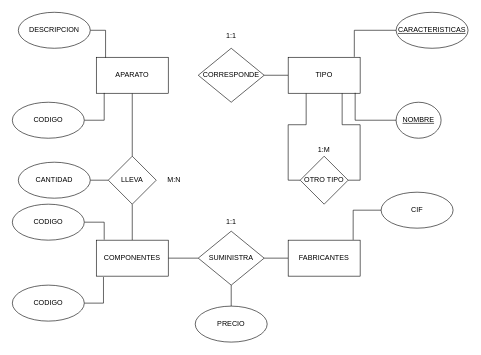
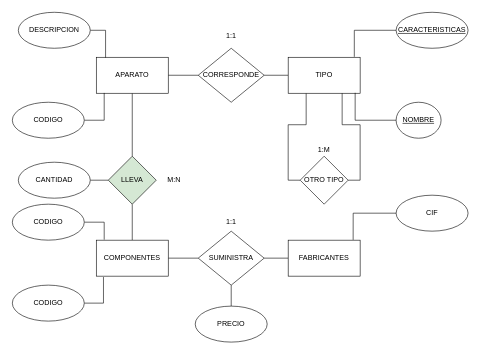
  <mxCell id="0" />
  <mxCell id="1" parent="0" />
  <mxCell id="2" style="edgeStyle=orthogonalEdgeStyle;rounded=0;orthogonalLoop=1;jettySize=auto;html=1;exitX=1;exitY=0.5;exitDx=0;exitDy=0;entryX=0;entryY=0.5;entryDx=0;entryDy=0;endArrow=none;endFill=0;" edge="1" parent="1" source="3" target="8"><mxGeometry relative="1" as="geometry" /></mxCell>
  <mxCell id="3" value="CORRESPONDE" style="rhombus;whiteSpace=wrap;html=1;" vertex="1" parent="1"><mxGeometry x="330" y="80" width="110" height="90" as="geometry" /></mxCell>
+ <mxCell id="4" style="edgeStyle=orthogonalEdgeStyle;rounded=0;orthogonalLoop=1;jettySize=auto;html=1;exitX=1;exitY=0.5;exitDx=0;exitDy=0;entryX=0;entryY=0.5;entryDx=0;entryDy=0;endArrow=none;endFill=0;" edge="1" parent="1" source="6" target="3"><mxGeometry relative="1" as="geometry" /></mxCell>
  <mxCell id="5" style="edgeStyle=orthogonalEdgeStyle;rounded=0;orthogonalLoop=1;jettySize=auto;html=1;exitX=0.5;exitY=1;exitDx=0;exitDy=0;entryX=0.5;entryY=0;entryDx=0;entryDy=0;endArrow=none;endFill=0;" edge="1" parent="1" source="6" target="19"><mxGeometry relative="1" as="geometry" /></mxCell>
  <mxCell id="6" value="APARATO" style="rounded=0;whiteSpace=wrap;html=1;" vertex="1" parent="1"><mxGeometry x="160" y="95" width="120" height="60" as="geometry" /></mxCell>
  <mxCell id="7" style="edgeStyle=orthogonalEdgeStyle;rounded=0;orthogonalLoop=1;jettySize=auto;html=1;exitX=0.25;exitY=1;exitDx=0;exitDy=0;entryX=0;entryY=0.5;entryDx=0;entryDy=0;endArrow=none;endFill=0;" edge="1" parent="1" source="8" target="27"><mxGeometry relative="1" as="geometry" /></mxCell>
  <mxCell id="8" value="TIPO" style="rounded=0;whiteSpace=wrap;html=1;" vertex="1" parent="1"><mxGeometry x="480" y="95" width="120" height="60" as="geometry" /></mxCell>
  <mxCell id="9" style="edgeStyle=orthogonalEdgeStyle;rounded=0;orthogonalLoop=1;jettySize=auto;html=1;exitX=1;exitY=0.5;exitDx=0;exitDy=0;entryX=0.11;entryY=0.991;entryDx=0;entryDy=0;entryPerimeter=0;endArrow=none;endFill=0;" edge="1" parent="1" source="10" target="6"><mxGeometry relative="1" as="geometry" /></mxCell>
  <mxCell id="10" value="CODIGO&lt;span style=&quot;color: rgba(0 , 0 , 0 , 0) ; font-family: monospace ; font-size: 0px&quot;&gt;%3CmxGraphModel%3E%3Croot%3E%3CmxCell%20id%3D%220%22%2F%3E%3CmxCell%20id%3D%221%22%20parent%3D%220%22%2F%3E%3CmxCell%20id%3D%222%22%20value%3D%22APARATO%22%20style%3D%22rounded%3D0%3BwhiteSpace%3Dwrap%3Bhtml%3D1%3B%22%20vertex%3D%221%22%20parent%3D%221%22%3E%3CmxGeometry%20x%3D%2220%22%20y%3D%22200%22%20width%3D%22120%22%20height%3D%2260%22%20as%3D%22geometry%22%2F%3E%3C%2FmxCell%3E%3C%2Froot%3E%3C%2FmxGraphModel%3E&lt;/span&gt;" style="ellipse;whiteSpace=wrap;html=1;" vertex="1" parent="1"><mxGeometry x="20" y="170" width="120" height="60" as="geometry" /></mxCell>
  <mxCell id="11" style="edgeStyle=orthogonalEdgeStyle;rounded=0;orthogonalLoop=1;jettySize=auto;html=1;exitX=1;exitY=0.5;exitDx=0;exitDy=0;entryX=0.129;entryY=0.011;entryDx=0;entryDy=0;entryPerimeter=0;endArrow=none;endFill=0;" edge="1" parent="1" source="12" target="6"><mxGeometry relative="1" as="geometry" /></mxCell>
  <mxCell id="12" value="DESCRIPCION" style="ellipse;whiteSpace=wrap;html=1;" vertex="1" parent="1"><mxGeometry x="30" y="20" width="120" height="60" as="geometry" /></mxCell>
  <mxCell id="13" style="edgeStyle=orthogonalEdgeStyle;rounded=0;orthogonalLoop=1;jettySize=auto;html=1;exitX=0;exitY=0.5;exitDx=0;exitDy=0;entryX=0.919;entryY=-0.012;entryDx=0;entryDy=0;entryPerimeter=0;endArrow=none;endFill=0;" edge="1" parent="1" source="14" target="8"><mxGeometry relative="1" as="geometry" /></mxCell>
  <mxCell id="14" value="&lt;u&gt;CARACTERISTICAS&lt;/u&gt;" style="ellipse;whiteSpace=wrap;html=1;" vertex="1" parent="1"><mxGeometry x="660" y="20" width="120" height="60" as="geometry" /></mxCell>
  <mxCell id="15" style="edgeStyle=orthogonalEdgeStyle;rounded=0;orthogonalLoop=1;jettySize=auto;html=1;exitX=0;exitY=0.5;exitDx=0;exitDy=0;entryX=0.931;entryY=0.988;entryDx=0;entryDy=0;entryPerimeter=0;endArrow=none;endFill=0;" edge="1" parent="1" source="16" target="8"><mxGeometry relative="1" as="geometry" /></mxCell>
  <mxCell id="16" value="&lt;u&gt;NOMBRE&lt;/u&gt;" style="ellipse;whiteSpace=wrap;html=1;" vertex="1" parent="1"><mxGeometry x="660" y="170" width="75" height="60" as="geometry" /></mxCell>
  <mxCell id="17" style="edgeStyle=orthogonalEdgeStyle;rounded=0;orthogonalLoop=1;jettySize=auto;html=1;exitX=0.5;exitY=1;exitDx=0;exitDy=0;entryX=0.5;entryY=0;entryDx=0;entryDy=0;endArrow=none;endFill=0;" edge="1" parent="1" source="19" target="21"><mxGeometry relative="1" as="geometry" /></mxCell>
  <mxCell id="18" style="edgeStyle=orthogonalEdgeStyle;rounded=0;orthogonalLoop=1;jettySize=auto;html=1;exitX=0;exitY=0.5;exitDx=0;exitDy=0;entryX=1;entryY=0.5;entryDx=0;entryDy=0;endArrow=none;endFill=0;" edge="1" parent="1" source="19" target="35"><mxGeometry relative="1" as="geometry" /></mxCell>
- <mxCell id="19" value="LLEVA" style="rhombus;whiteSpace=wrap;html=1;" vertex="1" parent="1"><mxGeometry x="180" y="260" width="80" height="80" as="geometry" /></mxCell>
+ <mxCell id="19" value="LLEVA" style="rhombus;whiteSpace=wrap;html=1;fillColor=#d5e8d4;" vertex="1" parent="1"><mxGeometry x="180" y="260" width="80" height="80" as="geometry" /></mxCell>
  <mxCell id="20" style="edgeStyle=orthogonalEdgeStyle;rounded=0;orthogonalLoop=1;jettySize=auto;html=1;exitX=1;exitY=0.5;exitDx=0;exitDy=0;entryX=0;entryY=0.5;entryDx=0;entryDy=0;endArrow=none;endFill=0;" edge="1" parent="1" source="21" target="30"><mxGeometry relative="1" as="geometry" /></mxCell>
  <mxCell id="21" value="COMPONENTES" style="rounded=0;whiteSpace=wrap;html=1;" vertex="1" parent="1"><mxGeometry x="160" y="400" width="120" height="60" as="geometry" /></mxCell>
  <mxCell id="22" style="edgeStyle=orthogonalEdgeStyle;rounded=0;orthogonalLoop=1;jettySize=auto;html=1;exitX=1;exitY=0.5;exitDx=0;exitDy=0;entryX=0.11;entryY=-0.014;entryDx=0;entryDy=0;entryPerimeter=0;endArrow=none;endFill=0;" edge="1" parent="1" source="23" target="21"><mxGeometry relative="1" as="geometry" /></mxCell>
  <mxCell id="23" value="CODIGO&lt;span style=&quot;color: rgba(0 , 0 , 0 , 0) ; font-family: monospace ; font-size: 0px&quot;&gt;%3CmxGraphModel%3E%3Croot%3E%3CmxCell%20id%3D%220%22%2F%3E%3CmxCell%20id%3D%221%22%20parent%3D%220%22%2F%3E%3CmxCell%20id%3D%222%22%20value%3D%22APARATO%22%20style%3D%22rounded%3D0%3BwhiteSpace%3Dwrap%3Bhtml%3D1%3B%22%20vertex%3D%221%22%20parent%3D%221%22%3E%3CmxGeometry%20x%3D%2220%22%20y%3D%22200%22%20width%3D%22120%22%20height%3D%2260%22%20as%3D%22geometry%22%2F%3E%3C%2FmxCell%3E%3C%2Froot%3E%3C%2FmxGraphModel%3E&lt;/span&gt;" style="ellipse;whiteSpace=wrap;html=1;" vertex="1" parent="1"><mxGeometry x="20" y="340" width="120" height="60" as="geometry" /></mxCell>
  <mxCell id="24" style="edgeStyle=orthogonalEdgeStyle;rounded=0;orthogonalLoop=1;jettySize=auto;html=1;exitX=1;exitY=0.5;exitDx=0;exitDy=0;entryX=0.1;entryY=1.025;entryDx=0;entryDy=0;entryPerimeter=0;endArrow=none;endFill=0;" edge="1" parent="1" source="25" target="21"><mxGeometry relative="1" as="geometry" /></mxCell>
  <mxCell id="25" value="CODIGO&lt;span style=&quot;color: rgba(0 , 0 , 0 , 0) ; font-family: monospace ; font-size: 0px&quot;&gt;%3CmxGraphModel%3E%3Croot%3E%3CmxCell%20id%3D%220%22%2F%3E%3CmxCell%20id%3D%221%22%20parent%3D%220%22%2F%3E%3CmxCell%20id%3D%222%22%20value%3D%22APARATO%22%20style%3D%22rounded%3D0%3BwhiteSpace%3Dwrap%3Bhtml%3D1%3B%22%20vertex%3D%221%22%20parent%3D%221%22%3E%3CmxGeometry%20x%3D%2220%22%20y%3D%22200%22%20width%3D%22120%22%20height%3D%2260%22%20as%3D%22geometry%22%2F%3E%3C%2FmxCell%3E%3C%2Froot%3E%3C%2FmxGraphModel%3E&lt;/span&gt;" style="ellipse;whiteSpace=wrap;html=1;" vertex="1" parent="1"><mxGeometry x="20" y="475" width="120" height="60" as="geometry" /></mxCell>
  <mxCell id="26" style="edgeStyle=orthogonalEdgeStyle;rounded=0;orthogonalLoop=1;jettySize=auto;html=1;exitX=1;exitY=0.5;exitDx=0;exitDy=0;entryX=0.75;entryY=1;entryDx=0;entryDy=0;endArrow=none;endFill=0;" edge="1" parent="1" source="27" target="8"><mxGeometry relative="1" as="geometry" /></mxCell>
  <mxCell id="27" value="OTRO TIPO" style="rhombus;whiteSpace=wrap;html=1;" vertex="1" parent="1"><mxGeometry x="500" y="260" width="80" height="80" as="geometry" /></mxCell>
  <mxCell id="28" style="edgeStyle=orthogonalEdgeStyle;rounded=0;orthogonalLoop=1;jettySize=auto;html=1;exitX=1;exitY=0.5;exitDx=0;exitDy=0;entryX=0;entryY=0.5;entryDx=0;entryDy=0;endArrow=none;endFill=0;" edge="1" parent="1" source="30" target="31"><mxGeometry relative="1" as="geometry" /></mxCell>
  <mxCell id="29" style="edgeStyle=orthogonalEdgeStyle;rounded=0;orthogonalLoop=1;jettySize=auto;html=1;exitX=0.5;exitY=1;exitDx=0;exitDy=0;entryX=0.5;entryY=0;entryDx=0;entryDy=0;endArrow=none;endFill=0;" edge="1" parent="1" source="30" target="34"><mxGeometry relative="1" as="geometry" /></mxCell>
  <mxCell id="30" value="SUMINISTRA" style="rhombus;whiteSpace=wrap;html=1;" vertex="1" parent="1"><mxGeometry x="330" y="385" width="110" height="90" as="geometry" /></mxCell>
  <mxCell id="31" value="FABRICANTES" style="rounded=0;whiteSpace=wrap;html=1;" vertex="1" parent="1"><mxGeometry x="480" y="400" width="120" height="60" as="geometry" /></mxCell>
  <mxCell id="32" style="edgeStyle=orthogonalEdgeStyle;rounded=0;orthogonalLoop=1;jettySize=auto;html=1;exitX=0;exitY=0.5;exitDx=0;exitDy=0;entryX=0.903;entryY=-0.008;entryDx=0;entryDy=0;entryPerimeter=0;endArrow=none;endFill=0;" edge="1" parent="1" source="33" target="31"><mxGeometry relative="1" as="geometry" /></mxCell>
- <mxCell id="33" value="CIF" style="ellipse;whiteSpace=wrap;html=1;" vertex="1" parent="1"><mxGeometry x="635" y="320" width="120" height="60" as="geometry" /></mxCell>
+ <mxCell id="33" value="CIF" style="ellipse;whiteSpace=wrap;html=1;" vertex="1" parent="1"><mxGeometry x="660" y="325" width="120" height="60" as="geometry" /></mxCell>
  <mxCell id="34" value="PRECIO" style="ellipse;whiteSpace=wrap;html=1;" vertex="1" parent="1"><mxGeometry x="325" y="510" width="120" height="60" as="geometry" /></mxCell>
  <mxCell id="35" value="CANTIDAD" style="ellipse;whiteSpace=wrap;html=1;" vertex="1" parent="1"><mxGeometry x="30" y="270" width="120" height="60" as="geometry" /></mxCell>
  <mxCell id="36" value="1:M" style="text;html=1;strokeColor=none;fillColor=none;align=center;verticalAlign=middle;whiteSpace=wrap;rounded=0;" vertex="1" parent="1"><mxGeometry x="520" y="240" width="40" height="20" as="geometry" /></mxCell>
  <mxCell id="37" value="1:1" style="text;html=1;strokeColor=none;fillColor=none;align=center;verticalAlign=middle;whiteSpace=wrap;rounded=0;" vertex="1" parent="1"><mxGeometry x="365" y="50" width="40" height="20" as="geometry" /></mxCell>
  <mxCell id="38" value="M:N" style="text;html=1;strokeColor=none;fillColor=none;align=center;verticalAlign=middle;whiteSpace=wrap;rounded=0;" vertex="1" parent="1"><mxGeometry x="270" y="290" width="40" height="20" as="geometry" /></mxCell>
  <mxCell id="39" value="1:1" style="text;html=1;strokeColor=none;fillColor=none;align=center;verticalAlign=middle;whiteSpace=wrap;rounded=0;" vertex="1" parent="1"><mxGeometry x="365" y="360" width="40" height="20" as="geometry" /></mxCell>
